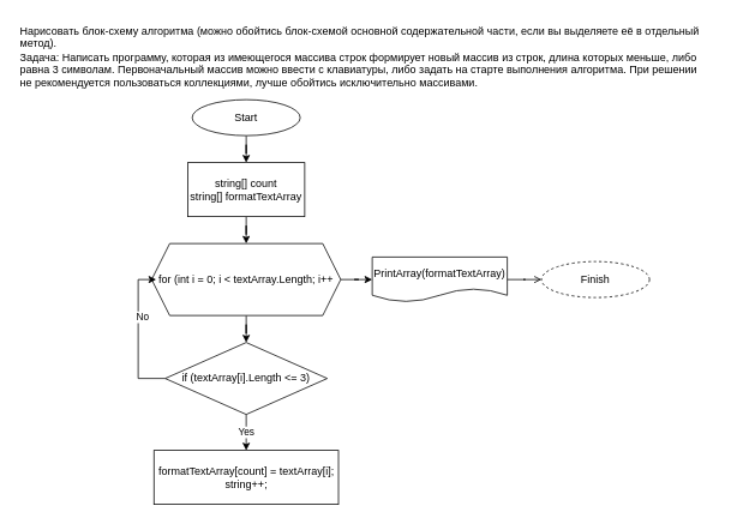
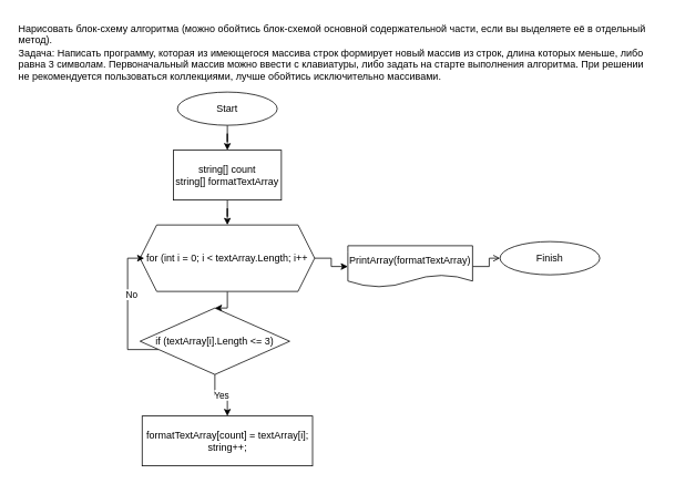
  <mxCell id="0" />
  <mxCell id="1" parent="0" />
  <mxCell id="2" value="Нарисовать блок-схему алгоритма (можно обойтись блок-схемой основной содержательной части, если вы выделяете её в отдельный метод).&lt;br&gt;Задача: Написать программу, которая из имеющегося массива строк формирует новый массив из строк, длина которых меньше, либо равна 3 символам. Первоначальный массив можно ввести с клавиатуры, либо задать на старте выполнения алгоритма. При решении не рекомендуется пользоваться коллекциями, лучше обойтись исключительно массивами." style="text;whiteSpace=wrap;html=1;" vertex="1" parent="1"><mxGeometry x="20" y="20" width="770" height="80" as="geometry" /></mxCell>
  <mxCell id="3" value="" style="edgeStyle=orthogonalEdgeStyle;rounded=0;orthogonalLoop=1;jettySize=auto;html=1;" edge="1" parent="1" source="4" target="6"><mxGeometry relative="1" as="geometry" /></mxCell>
  <mxCell id="4" value="Start" style="ellipse;whiteSpace=wrap;html=1;" vertex="1" parent="1"><mxGeometry x="213" y="110" width="120" height="40" as="geometry" /></mxCell>
  <mxCell id="5" value="" style="edgeStyle=orthogonalEdgeStyle;rounded=0;orthogonalLoop=1;jettySize=auto;html=1;" edge="1" parent="1" source="6" target="9"><mxGeometry relative="1" as="geometry" /></mxCell>
  <mxCell id="6" value="string[]&amp;nbsp;count&lt;br&gt;string[] formatTextArray" style="rounded=0;whiteSpace=wrap;html=1;" vertex="1" parent="1"><mxGeometry x="208" y="180" width="130" height="60" as="geometry" /></mxCell>
  <mxCell id="7" value="" style="edgeStyle=orthogonalEdgeStyle;rounded=0;orthogonalLoop=1;jettySize=auto;html=1;" edge="1" parent="1" source="9" target="13"><mxGeometry relative="1" as="geometry" /></mxCell>
  <mxCell id="8" value="" style="edgeStyle=orthogonalEdgeStyle;rounded=0;orthogonalLoop=1;jettySize=auto;html=1;" edge="1" parent="1" source="9" target="16"><mxGeometry relative="1" as="geometry" /></mxCell>
  <mxCell id="9" value="for (int i = 0; i &amp;lt; textArray.Length; i++" style="shape=hexagon;perimeter=hexagonPerimeter2;whiteSpace=wrap;html=1;fixedSize=1;" vertex="1" parent="1"><mxGeometry x="168" y="270" width="210" height="80" as="geometry" /></mxCell>
  <mxCell id="10" value="Yes" style="edgeStyle=orthogonalEdgeStyle;rounded=0;orthogonalLoop=1;jettySize=auto;html=1;" edge="1" parent="1" source="13" target="14"><mxGeometry relative="1" as="geometry" /></mxCell>
  <mxCell id="11" style="edgeStyle=orthogonalEdgeStyle;rounded=0;orthogonalLoop=1;jettySize=auto;html=1;" edge="1" parent="1" source="13"><mxGeometry relative="1" as="geometry"><mxPoint x="173" y="310" as="targetPoint" /><Array as="points"><mxPoint x="153" y="420" /><mxPoint x="153" y="310" /></Array></mxGeometry></mxCell>
  <mxCell id="12" value="No" style="edgeLabel;html=1;align=center;verticalAlign=middle;resizable=0;points=[];" vertex="1" connectable="0" parent="11"><mxGeometry x="0.236" y="-4" relative="1" as="geometry"><mxPoint as="offset" /></mxGeometry></mxCell>
- <mxCell id="13" value="if (textArray[i].Length &amp;lt;= 3)" style="rhombus;whiteSpace=wrap;html=1;" vertex="1" parent="1"><mxGeometry x="183" y="380" width="180" height="80" as="geometry" /></mxCell>
+ <mxCell id="13" value="if (textArray[i].Length &amp;lt;= 3)" style="rhombus;whiteSpace=wrap;html=1;" vertex="1" parent="1"><mxGeometry x="168" y="370" width="180" height="80" as="geometry" /></mxCell>
  <mxCell id="14" value="formatTextArray&lt;span style=&quot;background-color: initial;&quot;&gt;[count] =&amp;nbsp;textArray[i];&lt;/span&gt;&lt;br&gt;&lt;div style=&quot;border-color: var(--border-color);&quot;&gt;&lt;span style=&quot;background-color: initial;&quot;&gt;string++;&lt;/span&gt;&lt;/div&gt;" style="rounded=0;whiteSpace=wrap;html=1;" vertex="1" parent="1"><mxGeometry x="170.5" y="500" width="205" height="60" as="geometry" /></mxCell>
  <mxCell id="15" value="" style="edgeStyle=orthogonalEdgeStyle;rounded=0;orthogonalLoop=1;jettySize=auto;html=1;endArrow=open;" edge="1" parent="1" source="16" target="17"><mxGeometry relative="1" as="geometry" /></mxCell>
- <mxCell id="16" value="PrintArray(formatTextArray)" style="shape=document;whiteSpace=wrap;html=1;boundedLbl=1;" vertex="1" parent="1"><mxGeometry x="413" y="285" width="150" height="50" as="geometry" /></mxCell>
- <mxCell id="17" value="Finish" style="ellipse;whiteSpace=wrap;html=1;dashed=1;" vertex="1" parent="1"><mxGeometry x="601" y="290" width="120" height="40" as="geometry" /></mxCell>
+ <mxCell id="16" value="PrintArray(formatTextArray)" style="shape=document;whiteSpace=wrap;html=1;boundedLbl=1;" vertex="1" parent="1"><mxGeometry x="418" y="295" width="150" height="50" as="geometry" /></mxCell>
+ <mxCell id="17" value="Finish" style="ellipse;whiteSpace=wrap;html=1;" vertex="1" parent="1"><mxGeometry x="601" y="290" width="120" height="40" as="geometry" /></mxCell>
